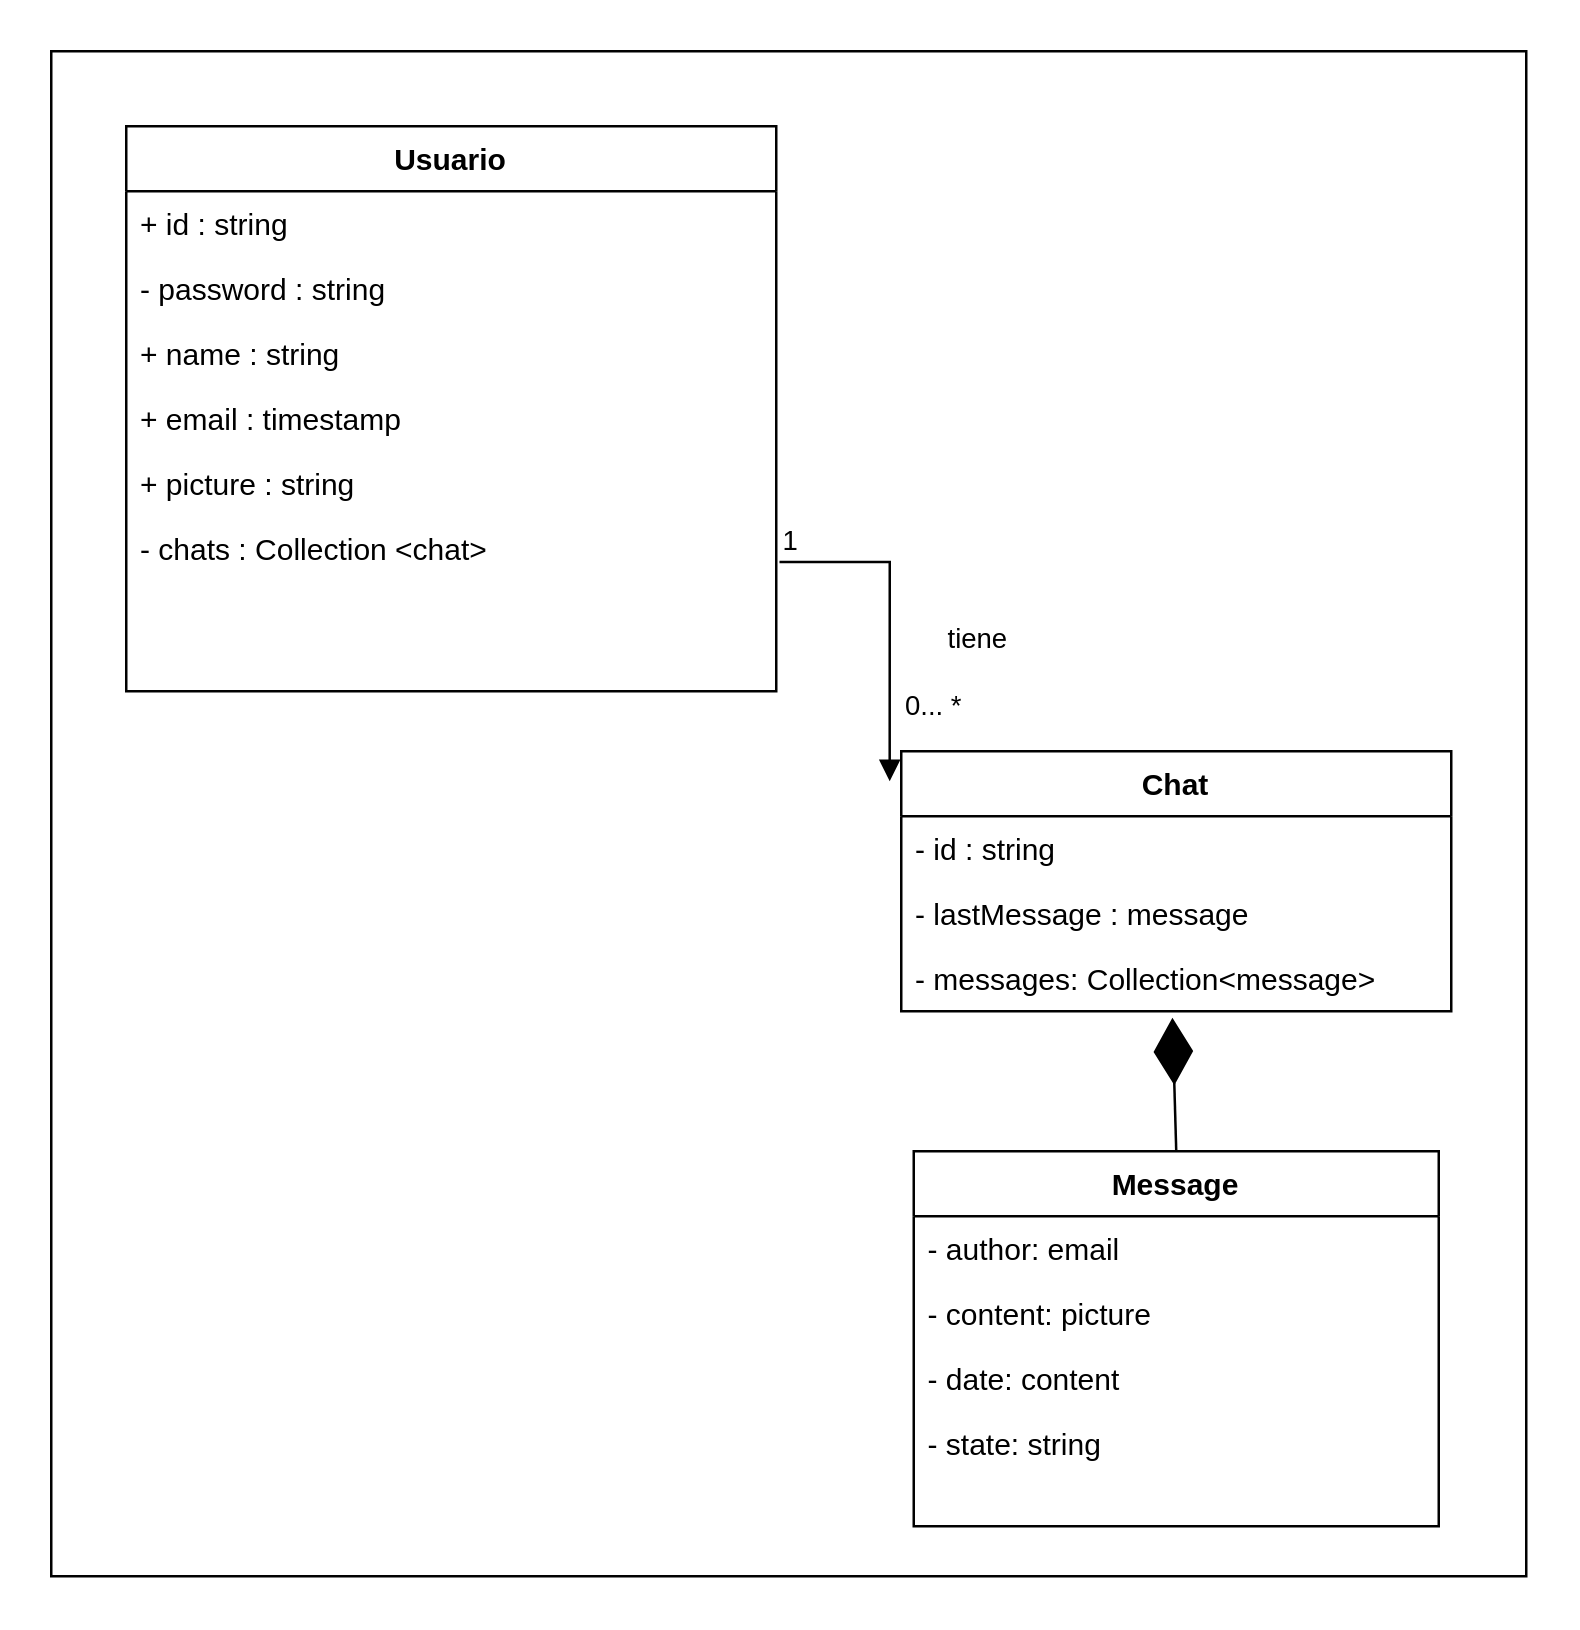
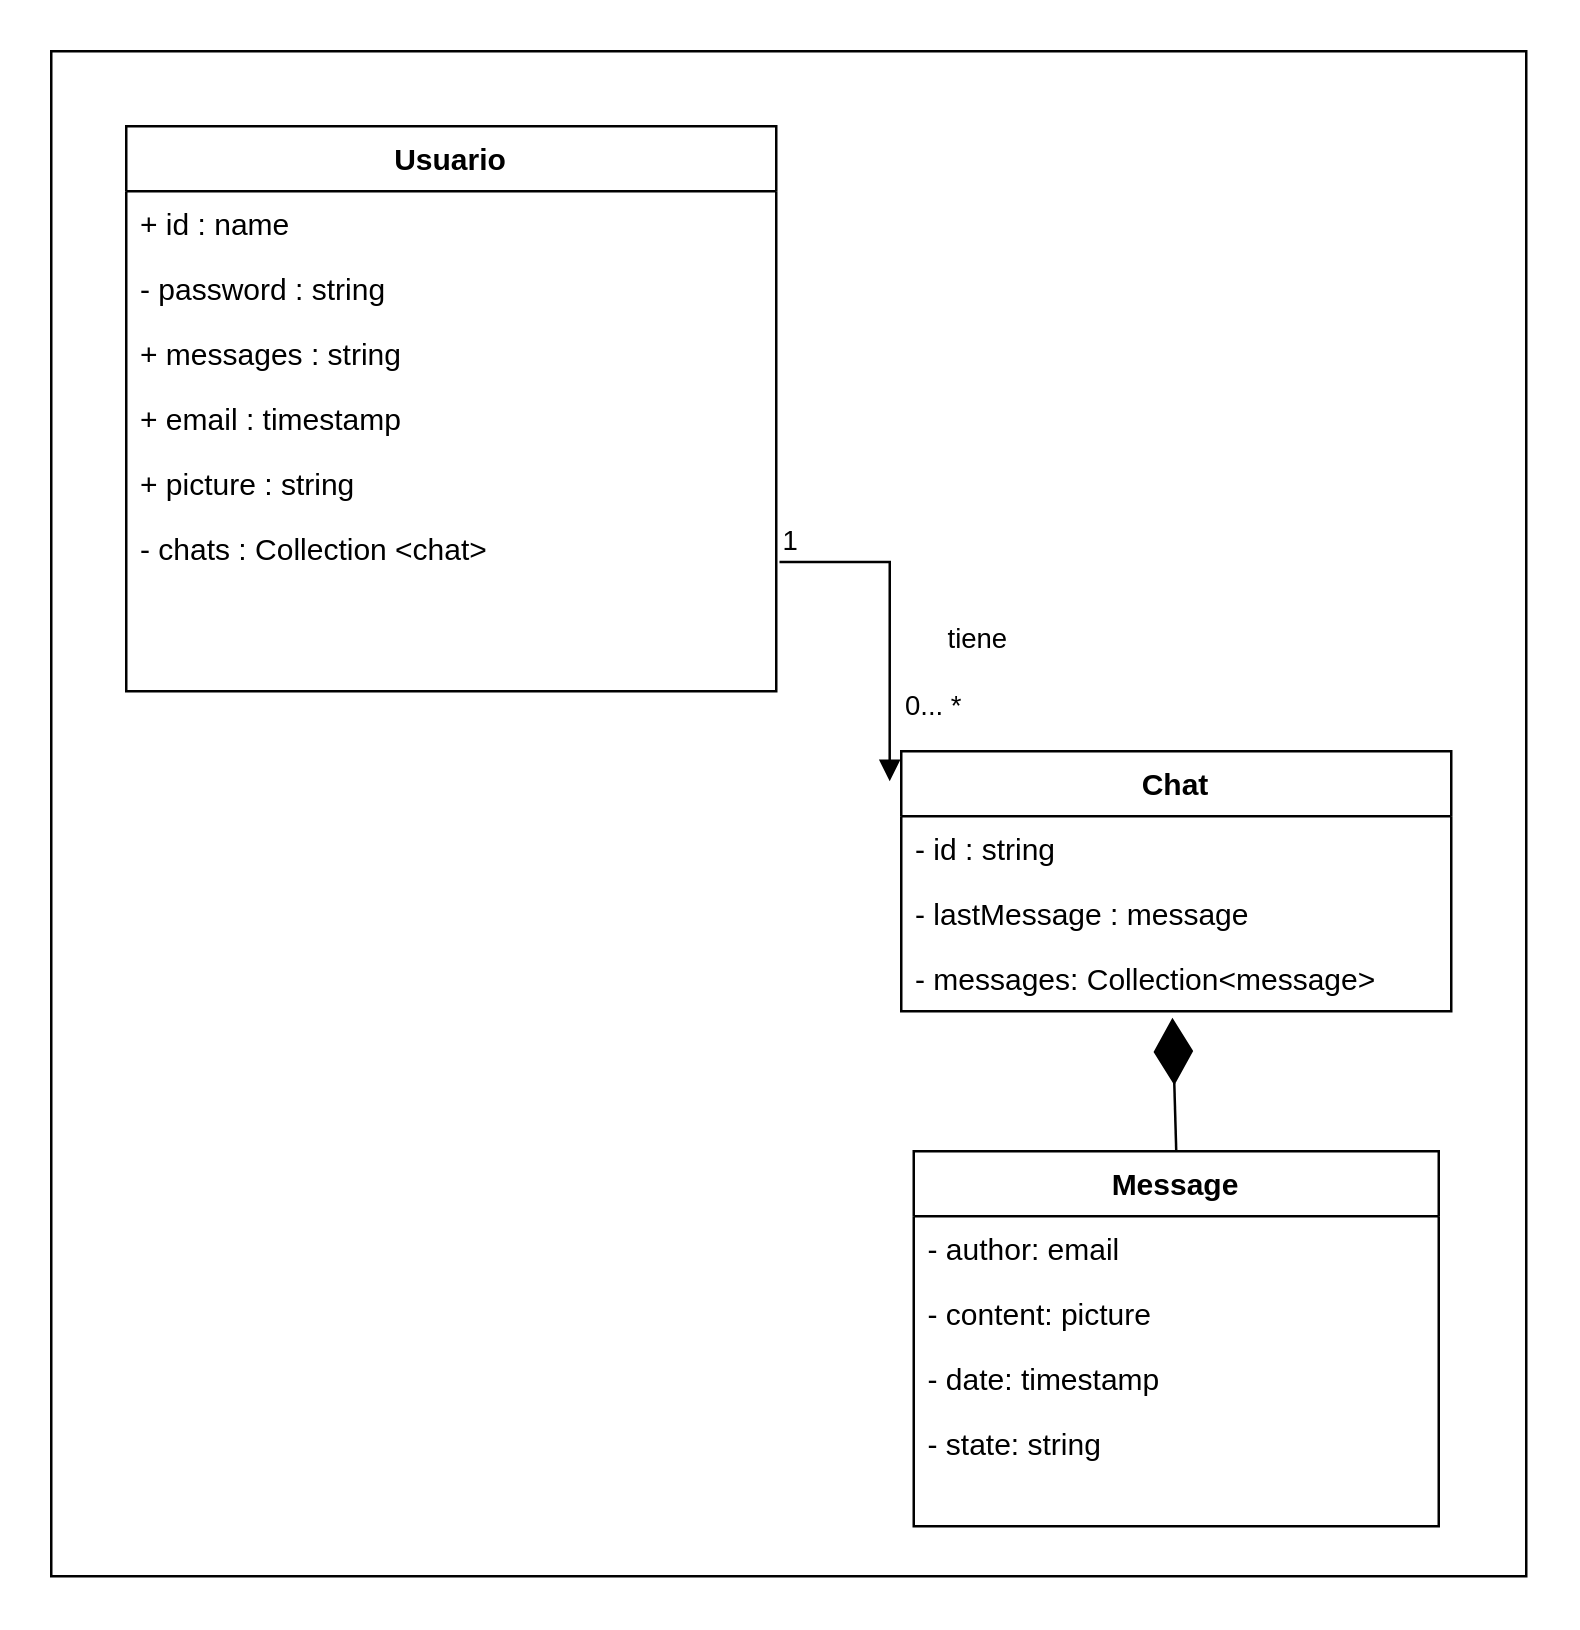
  <mxCell id="0" />
  <mxCell id="1" parent="0" />
  <mxCell id="2" value="" style="shape=table;startSize=0;container=1;collapsible=0;childLayout=tableLayout;fillColor=none;" parent="1" vertex="1"><mxGeometry x="20" y="20" width="590" height="610" as="geometry" /></mxCell>
  <mxCell id="3" value="" style="shape=partialRectangle;collapsible=0;dropTarget=0;pointerEvents=0;fillColor=none;top=0;left=0;bottom=0;right=0;points=[[0,0.5],[1,0.5]];portConstraint=eastwest;" parent="2" vertex="1"><mxGeometry width="590" height="610" as="geometry" /></mxCell>
  <mxCell id="4" value="" style="shape=partialRectangle;html=1;whiteSpace=wrap;connectable=0;overflow=hidden;fillColor=none;top=0;left=0;bottom=0;right=0;pointerEvents=1;" parent="3" vertex="1"><mxGeometry width="590" height="610" as="geometry"><mxRectangle width="590" height="610" as="alternateBounds" /></mxGeometry></mxCell>
  <mxCell id="5" value="Usuario" style="swimlane;fontStyle=1;childLayout=stackLayout;horizontal=1;startSize=26;fillColor=none;horizontalStack=0;resizeParent=1;resizeParentMax=0;resizeLast=0;collapsible=1;marginBottom=0;" parent="1" vertex="1"><mxGeometry x="50" y="50" width="260" height="226" as="geometry" /></mxCell>
- <mxCell id="6" value="+ id : string" style="text;strokeColor=none;fillColor=none;align=left;verticalAlign=top;spacingLeft=4;spacingRight=4;overflow=hidden;rotatable=0;points=[[0,0.5],[1,0.5]];portConstraint=eastwest;" parent="5" vertex="1"><mxGeometry y="26" width="260" height="26" as="geometry" /></mxCell>
+ <mxCell id="6" value="+ id : name" style="text;strokeColor=none;fillColor=none;align=left;verticalAlign=top;spacingLeft=4;spacingRight=4;overflow=hidden;rotatable=0;points=[[0,0.5],[1,0.5]];portConstraint=eastwest;" parent="5" vertex="1"><mxGeometry y="26" width="260" height="26" as="geometry" /></mxCell>
  <mxCell id="7" value="- password : string" style="text;strokeColor=none;fillColor=none;align=left;verticalAlign=top;spacingLeft=4;spacingRight=4;overflow=hidden;rotatable=0;points=[[0,0.5],[1,0.5]];portConstraint=eastwest;" parent="5" vertex="1"><mxGeometry y="52" width="260" height="26" as="geometry" /></mxCell>
- <mxCell id="8" value="+ name : string" style="text;strokeColor=none;fillColor=none;align=left;verticalAlign=top;spacingLeft=4;spacingRight=4;overflow=hidden;rotatable=0;points=[[0,0.5],[1,0.5]];portConstraint=eastwest;" parent="5" vertex="1"><mxGeometry y="78" width="260" height="26" as="geometry" /></mxCell>
+ <mxCell id="8" value="+ messages : string" style="text;strokeColor=none;fillColor=none;align=left;verticalAlign=top;spacingLeft=4;spacingRight=4;overflow=hidden;rotatable=0;points=[[0,0.5],[1,0.5]];portConstraint=eastwest;" parent="5" vertex="1"><mxGeometry y="78" width="260" height="26" as="geometry" /></mxCell>
  <mxCell id="9" value="+ email : timestamp" style="text;strokeColor=none;fillColor=none;align=left;verticalAlign=top;spacingLeft=4;spacingRight=4;overflow=hidden;rotatable=0;points=[[0,0.5],[1,0.5]];portConstraint=eastwest;" parent="5" vertex="1"><mxGeometry y="104" width="260" height="26" as="geometry" /></mxCell>
  <mxCell id="10" value="+ picture : string" style="text;strokeColor=none;fillColor=none;align=left;verticalAlign=top;spacingLeft=4;spacingRight=4;overflow=hidden;rotatable=0;points=[[0,0.5],[1,0.5]];portConstraint=eastwest;" parent="5" vertex="1"><mxGeometry y="130" width="260" height="26" as="geometry" /></mxCell>
  <mxCell id="11" value="- chats : Collection &lt;chat&gt;" style="text;strokeColor=none;fillColor=none;align=left;verticalAlign=top;spacingLeft=4;spacingRight=4;overflow=hidden;rotatable=0;points=[[0,0.5],[1,0.5]];portConstraint=eastwest;" parent="5" vertex="1"><mxGeometry y="156" width="260" height="70" as="geometry" /></mxCell>
  <mxCell id="12" value="Chat" style="swimlane;fontStyle=1;childLayout=stackLayout;horizontal=1;startSize=26;fillColor=none;horizontalStack=0;resizeParent=1;resizeParentMax=0;resizeLast=0;collapsible=1;marginBottom=0;" parent="1" vertex="1"><mxGeometry x="360" y="300" width="220" height="104" as="geometry" /></mxCell>
  <mxCell id="13" value="- id : string" style="text;strokeColor=none;fillColor=none;align=left;verticalAlign=top;spacingLeft=4;spacingRight=4;overflow=hidden;rotatable=0;points=[[0,0.5],[1,0.5]];portConstraint=eastwest;" parent="12" vertex="1"><mxGeometry y="26" width="220" height="26" as="geometry" /></mxCell>
  <mxCell id="14" value="- lastMessage : message" style="text;strokeColor=none;fillColor=none;align=left;verticalAlign=top;spacingLeft=4;spacingRight=4;overflow=hidden;rotatable=0;points=[[0,0.5],[1,0.5]];portConstraint=eastwest;" vertex="1" parent="12"><mxGeometry y="52" width="220" height="26" as="geometry" /></mxCell>
  <mxCell id="15" value="- messages: Collection&lt;message&gt;" style="text;strokeColor=none;fillColor=none;align=left;verticalAlign=top;spacingLeft=4;spacingRight=4;overflow=hidden;rotatable=0;points=[[0,0.5],[1,0.5]];portConstraint=eastwest;" parent="12" vertex="1"><mxGeometry y="78" width="220" height="26" as="geometry" /></mxCell>
  <mxCell id="16" value="tiene" style="endArrow=block;endFill=1;html=1;edgeStyle=orthogonalEdgeStyle;align=left;verticalAlign=top;rounded=0;exitX=1.005;exitY=0.261;exitDx=0;exitDy=0;exitPerimeter=0;entryX=-0.021;entryY=0.115;entryDx=0;entryDy=0;entryPerimeter=0;" parent="1" source="11" target="12" edge="1"><mxGeometry x="-0.066" y="22" relative="1" as="geometry"><mxPoint x="300" y="170" as="sourcePoint" /><mxPoint x="460" y="170" as="targetPoint" /><mxPoint as="offset" /></mxGeometry></mxCell>
  <mxCell id="17" value="1" style="edgeLabel;resizable=0;html=1;align=left;verticalAlign=bottom;" parent="16" connectable="0" vertex="1"><mxGeometry x="-1" relative="1" as="geometry" /></mxCell>
  <mxCell id="18" value="0... *" style="edgeLabel;resizable=0;html=1;align=left;verticalAlign=bottom;" parent="1" connectable="0" vertex="1"><mxGeometry x="360" y="289.996" as="geometry" /></mxCell>
  <mxCell id="19" value="Message" style="swimlane;fontStyle=1;childLayout=stackLayout;horizontal=1;startSize=26;fillColor=none;horizontalStack=0;resizeParent=1;resizeParentMax=0;resizeLast=0;collapsible=1;marginBottom=0;" parent="1" vertex="1"><mxGeometry x="365" y="460" width="210" height="150" as="geometry" /></mxCell>
  <mxCell id="20" value="- author: email" style="text;strokeColor=none;fillColor=none;align=left;verticalAlign=top;spacingLeft=4;spacingRight=4;overflow=hidden;rotatable=0;points=[[0,0.5],[1,0.5]];portConstraint=eastwest;" parent="19" vertex="1"><mxGeometry y="26" width="210" height="26" as="geometry" /></mxCell>
  <mxCell id="21" value="- content: picture" style="text;strokeColor=none;fillColor=none;align=left;verticalAlign=top;spacingLeft=4;spacingRight=4;overflow=hidden;rotatable=0;points=[[0,0.5],[1,0.5]];portConstraint=eastwest;" parent="19" vertex="1"><mxGeometry y="52" width="210" height="26" as="geometry" /></mxCell>
- <mxCell id="22" value="- date: content" style="text;strokeColor=none;fillColor=none;align=left;verticalAlign=top;spacingLeft=4;spacingRight=4;overflow=hidden;rotatable=0;points=[[0,0.5],[1,0.5]];portConstraint=eastwest;" parent="19" vertex="1"><mxGeometry y="78" width="210" height="26" as="geometry" /></mxCell>
+ <mxCell id="22" value="- date: timestamp" style="text;strokeColor=none;fillColor=none;align=left;verticalAlign=top;spacingLeft=4;spacingRight=4;overflow=hidden;rotatable=0;points=[[0,0.5],[1,0.5]];portConstraint=eastwest;" parent="19" vertex="1"><mxGeometry y="78" width="210" height="26" as="geometry" /></mxCell>
  <mxCell id="23" value="- state: string" style="text;strokeColor=none;fillColor=none;align=left;verticalAlign=top;spacingLeft=4;spacingRight=4;overflow=hidden;rotatable=0;points=[[0,0.5],[1,0.5]];portConstraint=eastwest;" parent="19" vertex="1"><mxGeometry y="104" width="210" height="46" as="geometry" /></mxCell>
  <mxCell id="24" value="" style="endArrow=diamondThin;endFill=1;endSize=24;html=1;rounded=0;entryX=0.493;entryY=1.1;entryDx=0;entryDy=0;entryPerimeter=0;exitX=0.5;exitY=0;exitDx=0;exitDy=0;" parent="1" source="19" target="15" edge="1"><mxGeometry width="160" relative="1" as="geometry"><mxPoint x="310" y="360" as="sourcePoint" /><mxPoint x="470" y="360" as="targetPoint" /></mxGeometry></mxCell>
